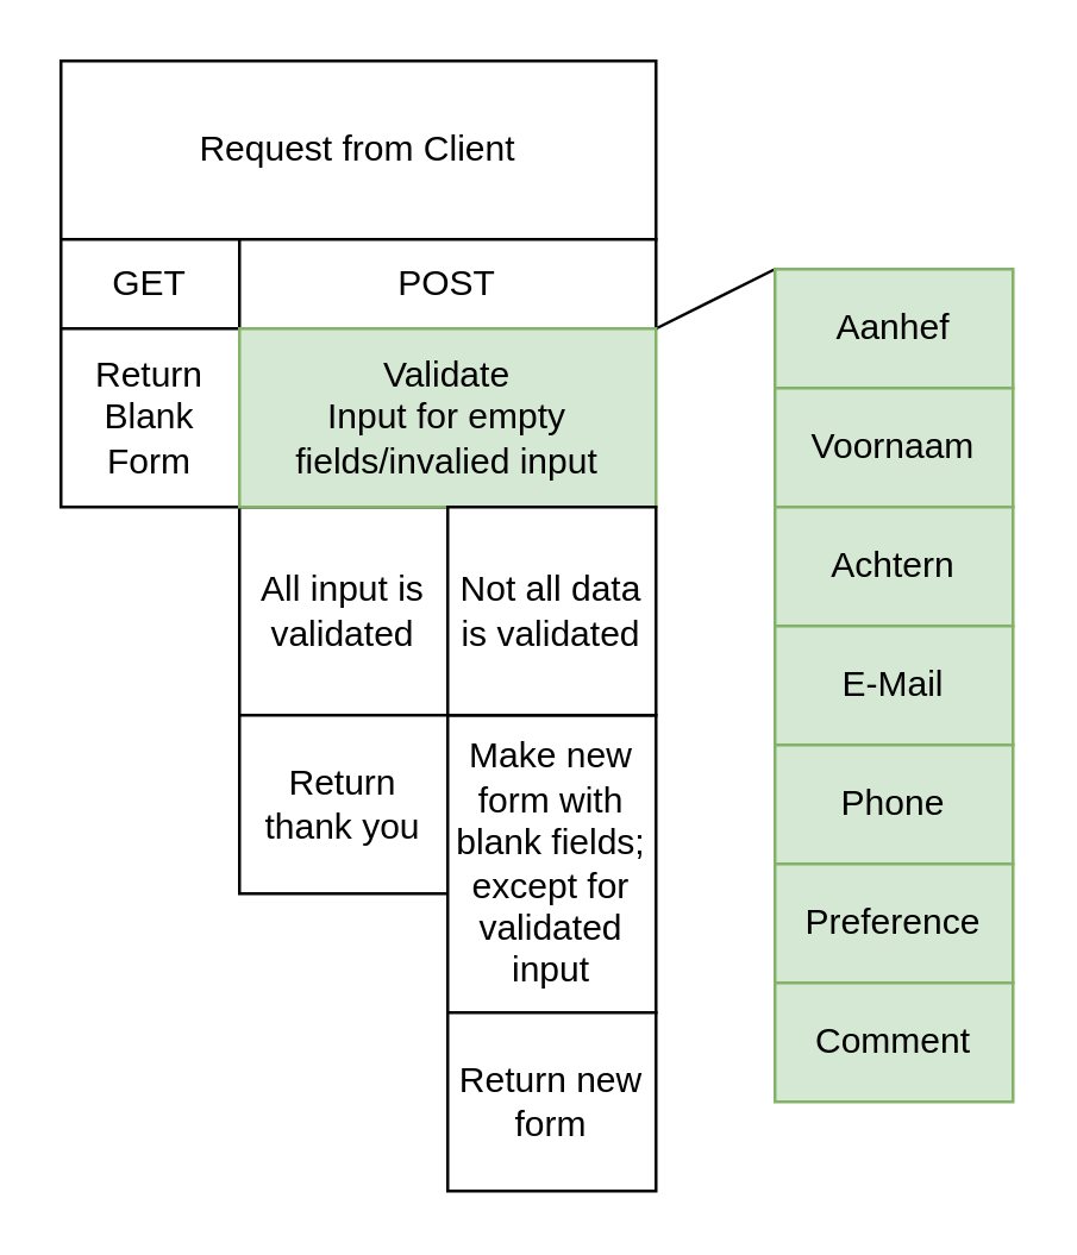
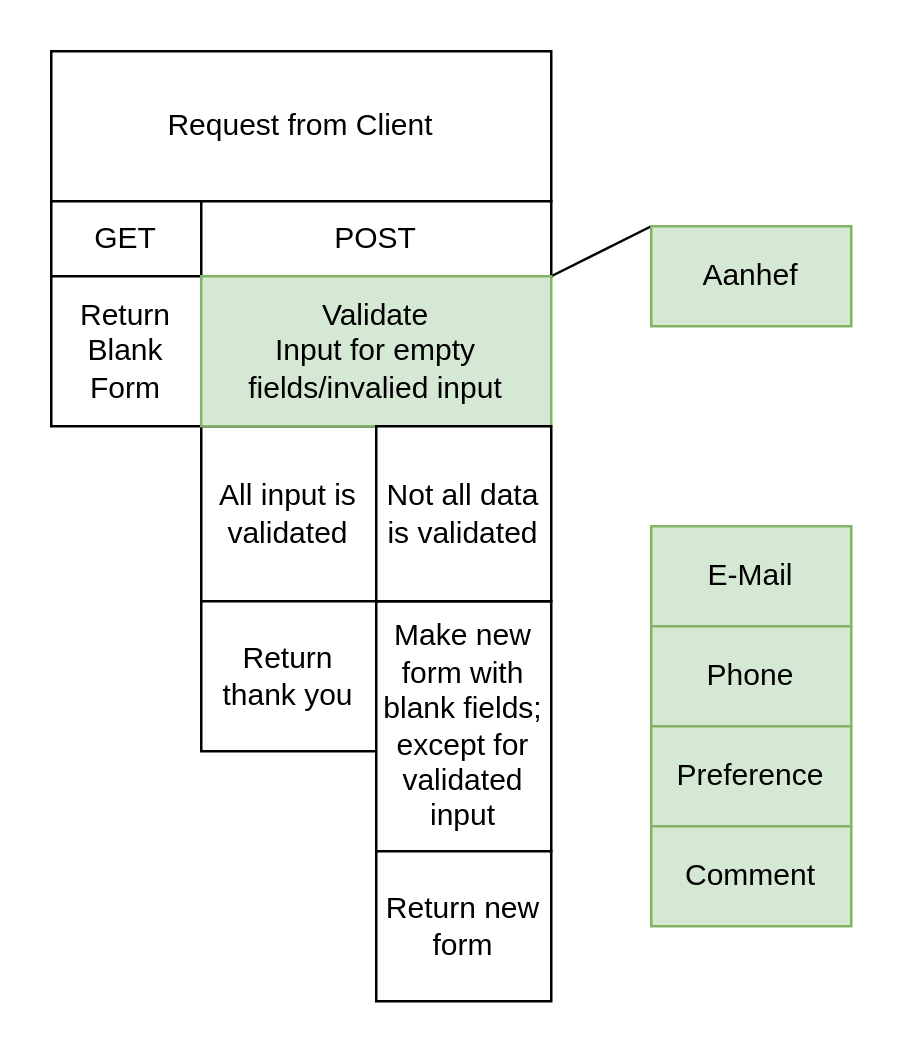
  <mxCell id="0" />
  <mxCell id="1" parent="0" />
  <mxCell id="2" value="Request from Client" style="whiteSpace=wrap;html=1;" vertex="1" parent="1"><mxGeometry x="20" y="20" width="200" height="60" as="geometry" /></mxCell>
  <mxCell id="3" style="edgeStyle=none;html=1;entryX=0.5;entryY=0;entryDx=0;entryDy=0;exitX=0.5;exitY=1;exitDx=0;exitDy=0;endArrow=diamond;" edge="1" parent="1" source="4" target="7"><mxGeometry relative="1" as="geometry" /></mxCell>
  <mxCell id="4" value="GET" style="whiteSpace=wrap;html=1;" vertex="1" parent="1"><mxGeometry x="20" y="80" width="60" height="30" as="geometry" /></mxCell>
  <mxCell id="5" style="edgeStyle=none;html=1;exitX=1;exitY=1;exitDx=0;exitDy=0;entryX=0;entryY=0;entryDx=0;entryDy=0;endArrow=none;endFill=0;" edge="1" parent="1" source="6" target="10"><mxGeometry relative="1" as="geometry" /></mxCell>
  <mxCell id="6" value="POST" style="whiteSpace=wrap;html=1;" vertex="1" parent="1"><mxGeometry x="80" y="80" width="140" height="30" as="geometry" /></mxCell>
  <mxCell id="7" value="Return Blank Form" style="whiteSpace=wrap;html=1;" vertex="1" parent="1"><mxGeometry x="20" y="110" width="60" height="60" as="geometry" /></mxCell>
  <mxCell id="8" value="All input is validated" style="whiteSpace=wrap;html=1;" vertex="1" parent="1"><mxGeometry x="80" y="170" width="70" height="70" as="geometry" /></mxCell>
  <mxCell id="9" value="Return thank you" style="whiteSpace=wrap;html=1;" vertex="1" parent="1"><mxGeometry x="80" y="240" width="70" height="60" as="geometry" /></mxCell>
  <mxCell id="10" value="Aanhef" style="whiteSpace=wrap;html=1;fillColor=#d5e8d4;strokeColor=#82b366;" vertex="1" parent="1"><mxGeometry x="260" y="90" width="80" height="40" as="geometry" /></mxCell>
  <mxCell id="11" value="Make new form with blank fields; except for validated input" style="whiteSpace=wrap;html=1;" vertex="1" parent="1"><mxGeometry x="150" y="240" width="70" height="100" as="geometry" /></mxCell>
  <mxCell id="12" value="Return new form" style="whiteSpace=wrap;html=1;" vertex="1" parent="1"><mxGeometry x="150" y="340" width="70" height="60" as="geometry" /></mxCell>
  <mxCell id="13" value="Validate&lt;br&gt;Input for empty fields/invalied input" style="whiteSpace=wrap;html=1;fillColor=#d5e8d4;strokeColor=#82b366;" vertex="1" parent="1"><mxGeometry x="80" y="110" width="140" height="60" as="geometry" /></mxCell>
- <mxCell id="14" value="Voornaam" style="whiteSpace=wrap;html=1;fillColor=#d5e8d4;strokeColor=#82b366;" vertex="1" parent="1"><mxGeometry x="260" y="130" width="80" height="40" as="geometry" /></mxCell>
- <mxCell id="15" value="Achtern" style="whiteSpace=wrap;html=1;fillColor=#d5e8d4;strokeColor=#82b366;" vertex="1" parent="1"><mxGeometry x="260" y="170" width="80" height="40" as="geometry" /></mxCell>
  <mxCell id="16" value="E-Mail" style="whiteSpace=wrap;html=1;fillColor=#d5e8d4;strokeColor=#82b366;" vertex="1" parent="1"><mxGeometry x="260" y="210" width="80" height="40" as="geometry" /></mxCell>
  <mxCell id="17" value="Phone" style="whiteSpace=wrap;html=1;fillColor=#d5e8d4;strokeColor=#82b366;" vertex="1" parent="1"><mxGeometry x="260" y="250" width="80" height="40" as="geometry" /></mxCell>
  <mxCell id="18" value="Preference" style="whiteSpace=wrap;html=1;fillColor=#d5e8d4;strokeColor=#82b366;" vertex="1" parent="1"><mxGeometry x="260" y="290" width="80" height="40" as="geometry" /></mxCell>
  <mxCell id="19" value="Comment" style="whiteSpace=wrap;html=1;fillColor=#d5e8d4;strokeColor=#82b366;" vertex="1" parent="1"><mxGeometry x="260" y="330" width="80" height="40" as="geometry" /></mxCell>
  <mxCell id="20" value="Not all data is validated" style="whiteSpace=wrap;html=1;" vertex="1" parent="1"><mxGeometry x="150" y="170" width="70" height="70" as="geometry" /></mxCell>
